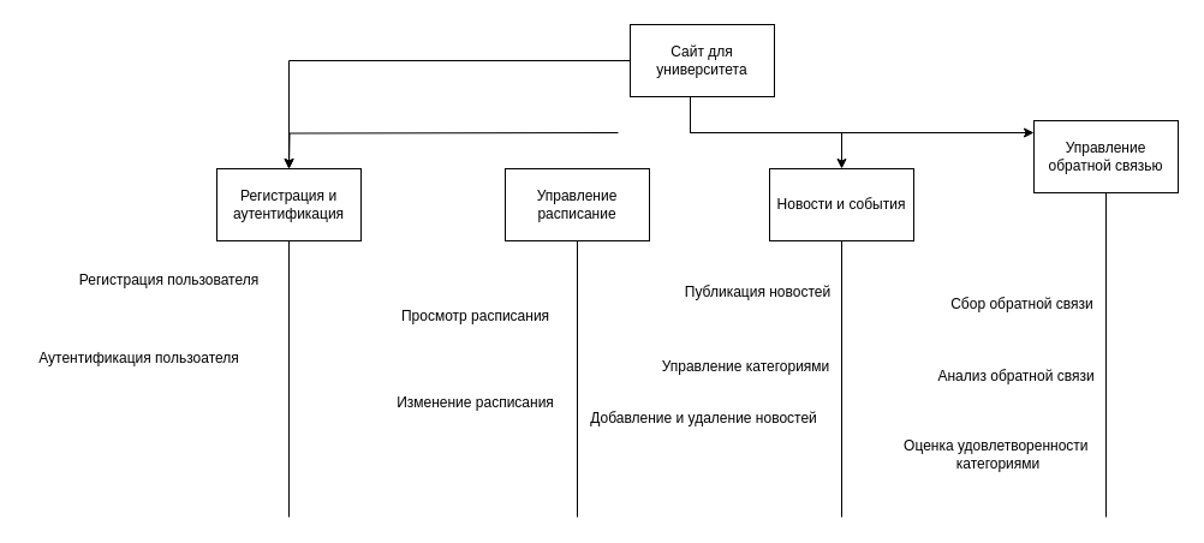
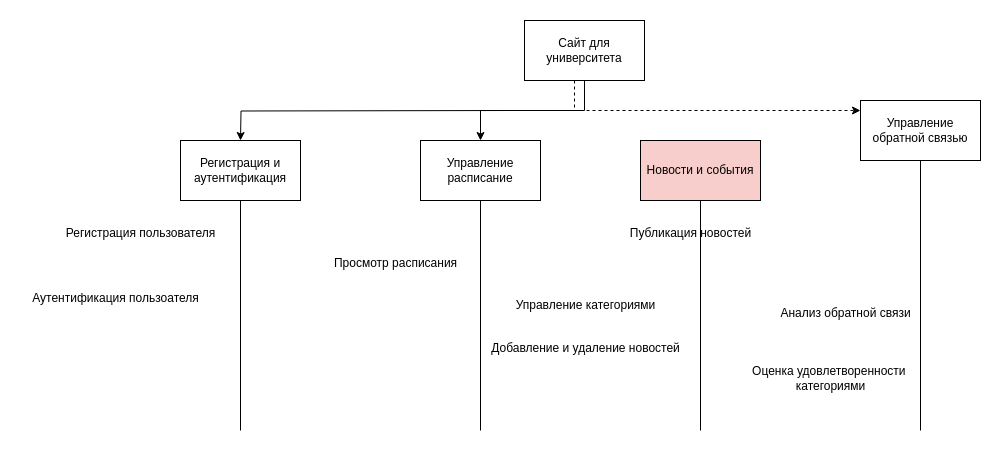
  <mxCell id="0" />
  <mxCell id="1" parent="0" />
  <mxCell id="2" value="Регистрация и аутентификация" style="rounded=0;whiteSpace=wrap;html=1;" vertex="1" parent="1"><mxGeometry x="180" y="140" width="120" height="60" as="geometry" /></mxCell>
  <mxCell id="3" value="Управление расписание" style="rounded=0;whiteSpace=wrap;html=1;" vertex="1" parent="1"><mxGeometry x="420" y="140" width="120" height="60" as="geometry" /></mxCell>
- <mxCell id="4" value="Новости и события" style="rounded=0;whiteSpace=wrap;html=1;" vertex="1" parent="1"><mxGeometry x="640" y="140" width="120" height="60" as="geometry" /></mxCell>
+ <mxCell id="4" value="Новости и события" style="rounded=0;whiteSpace=wrap;html=1;fillColor=#f8cecc;" vertex="1" parent="1"><mxGeometry x="640" y="140" width="120" height="60" as="geometry" /></mxCell>
  <mxCell id="5" value="Управление обратной связью" style="rounded=0;whiteSpace=wrap;html=1;" vertex="1" parent="1"><mxGeometry x="860" y="100" width="120" height="60" as="geometry" /></mxCell>
  <mxCell id="6" value="" style="endArrow=none;html=1;rounded=0;entryX=0.5;entryY=1;entryDx=0;entryDy=0;" edge="1" parent="1" target="2"><mxGeometry width="50" height="50" relative="1" as="geometry"><mxPoint x="240" y="430" as="sourcePoint" /><mxPoint x="620" y="260" as="targetPoint" /></mxGeometry></mxCell>
  <mxCell id="7" value="Регистрация пользователя" style="text;html=1;align=center;verticalAlign=middle;resizable=0;points=[];autosize=1;strokeColor=none;fillColor=none;" vertex="1" parent="1"><mxGeometry x="55" y="218" width="170" height="30" as="geometry" /></mxCell>
  <mxCell id="8" value="Аутентификация пользоателя" style="text;html=1;align=center;verticalAlign=middle;resizable=0;points=[];autosize=1;strokeColor=none;fillColor=none;" vertex="1" parent="1"><mxGeometry x="20" y="283" width="190" height="30" as="geometry" /></mxCell>
  <mxCell id="9" value="" style="endArrow=none;html=1;rounded=0;entryX=0.5;entryY=1;entryDx=0;entryDy=0;" edge="1" parent="1" target="3"><mxGeometry width="50" height="50" relative="1" as="geometry"><mxPoint x="480" y="430" as="sourcePoint" /><mxPoint x="620" y="260" as="targetPoint" /></mxGeometry></mxCell>
  <mxCell id="10" value="Просмотр расписания" style="text;html=1;align=center;verticalAlign=middle;resizable=0;points=[];autosize=1;strokeColor=none;fillColor=none;" vertex="1" parent="1"><mxGeometry x="320" y="248" width="150" height="30" as="geometry" /></mxCell>
- <mxCell id="11" value="Изменение расписания" style="text;html=1;align=center;verticalAlign=middle;resizable=0;points=[];autosize=1;strokeColor=none;fillColor=none;" vertex="1" parent="1"><mxGeometry x="320" y="320" width="150" height="30" as="geometry" /></mxCell>
  <mxCell id="12" value="" style="endArrow=none;html=1;rounded=0;entryX=0.5;entryY=1;entryDx=0;entryDy=0;" edge="1" parent="1" target="4"><mxGeometry width="50" height="50" relative="1" as="geometry"><mxPoint x="700" y="430" as="sourcePoint" /><mxPoint x="620" y="260" as="targetPoint" /></mxGeometry></mxCell>
- <mxCell id="13" value="Публикация новостей" style="text;html=1;align=center;verticalAlign=middle;resizable=0;points=[];autosize=1;strokeColor=none;fillColor=none;" vertex="1" parent="1"><mxGeometry x="560" y="228" width="140" height="30" as="geometry" /></mxCell>
- <mxCell id="14" value="Управление категориями" style="text;html=1;align=center;verticalAlign=middle;resizable=0;points=[];autosize=1;strokeColor=none;fillColor=none;" vertex="1" parent="1"><mxGeometry x="540" y="290" width="160" height="30" as="geometry" /></mxCell>
+ <mxCell id="13" value="Публикация новостей" style="text;html=1;align=center;verticalAlign=middle;resizable=0;points=[];autosize=1;strokeColor=none;fillColor=none;" vertex="1" parent="1"><mxGeometry x="620" y="218" width="140" height="30" as="geometry" /></mxCell>
+ <mxCell id="14" value="Управление категориями" style="text;html=1;align=center;verticalAlign=middle;resizable=0;points=[];autosize=1;strokeColor=none;fillColor=none;" vertex="1" parent="1"><mxGeometry x="505" y="290" width="160" height="30" as="geometry" /></mxCell>
  <mxCell id="15" value="Добавление и удаление новостей" style="text;html=1;align=center;verticalAlign=middle;resizable=0;points=[];autosize=1;strokeColor=none;fillColor=none;" vertex="1" parent="1"><mxGeometry x="480" y="333" width="210" height="30" as="geometry" /></mxCell>
  <mxCell id="16" value="" style="endArrow=none;html=1;rounded=0;entryX=0.5;entryY=1;entryDx=0;entryDy=0;" edge="1" parent="1" target="5"><mxGeometry width="50" height="50" relative="1" as="geometry"><mxPoint x="920" y="430" as="sourcePoint" /><mxPoint x="620" y="260" as="targetPoint" /></mxGeometry></mxCell>
- <mxCell id="17" value="Сбор обратной связи" style="text;html=1;align=center;verticalAlign=middle;resizable=0;points=[];autosize=1;strokeColor=none;fillColor=none;" vertex="1" parent="1"><mxGeometry x="780" y="238" width="140" height="30" as="geometry" /></mxCell>
  <mxCell id="18" value="Анализ обратной связи" style="text;html=1;align=center;verticalAlign=middle;resizable=0;points=[];autosize=1;strokeColor=none;fillColor=none;" vertex="1" parent="1"><mxGeometry x="770" y="298" width="150" height="30" as="geometry" /></mxCell>
  <mxCell id="19" value="Оценка удовлетворенности&amp;nbsp;&lt;div&gt;категориями&lt;/div&gt;" style="text;html=1;align=center;verticalAlign=middle;resizable=0;points=[];autosize=1;strokeColor=none;fillColor=none;" vertex="1" parent="1"><mxGeometry x="740" y="358" width="180" height="40" as="geometry" /></mxCell>
- <mxCell id="20" style="edgeStyle=orthogonalEdgeStyle;rounded=0;orthogonalLoop=1;jettySize=auto;html=1;" edge="1" parent="1" source="24" target="2"><mxGeometry relative="1" as="geometry" /></mxCell>
+ <mxCell id="20" style="edgeStyle=orthogonalEdgeStyle;rounded=0;orthogonalLoop=1;jettySize=auto;html=1;" edge="1" parent="1" source="24" target="3"><mxGeometry relative="1" as="geometry" /></mxCell>
  <mxCell id="21" style="edgeStyle=orthogonalEdgeStyle;rounded=0;orthogonalLoop=1;jettySize=auto;html=1;" edge="1" parent="1"><mxGeometry relative="1" as="geometry"><mxPoint x="514" y="110" as="sourcePoint" /><mxPoint x="240" y="140" as="targetPoint" /></mxGeometry></mxCell>
- <mxCell id="22" style="edgeStyle=orthogonalEdgeStyle;rounded=0;orthogonalLoop=1;jettySize=auto;html=1;" edge="1" parent="1" source="24" target="4"><mxGeometry relative="1" as="geometry"><Array as="points"><mxPoint x="574" y="110" /><mxPoint x="700" y="110" /></Array></mxGeometry></mxCell>
- <mxCell id="23" style="edgeStyle=orthogonalEdgeStyle;rounded=0;orthogonalLoop=1;jettySize=auto;html=1;" edge="1" parent="1" source="24" target="5"><mxGeometry relative="1" as="geometry"><Array as="points"><mxPoint x="574" y="110" /><mxPoint x="920" y="110" /></Array></mxGeometry></mxCell>
+ <mxCell id="23" style="edgeStyle=orthogonalEdgeStyle;rounded=0;orthogonalLoop=1;jettySize=auto;html=1;dashed=1;" edge="1" parent="1" source="24" target="5"><mxGeometry relative="1" as="geometry"><Array as="points"><mxPoint x="574" y="110" /><mxPoint x="920" y="110" /></Array></mxGeometry></mxCell>
  <mxCell id="24" value="Сайт для университета" style="rounded=0;whiteSpace=wrap;html=1;" vertex="1" parent="1"><mxGeometry x="524" y="20" width="120" height="60" as="geometry" /></mxCell>
